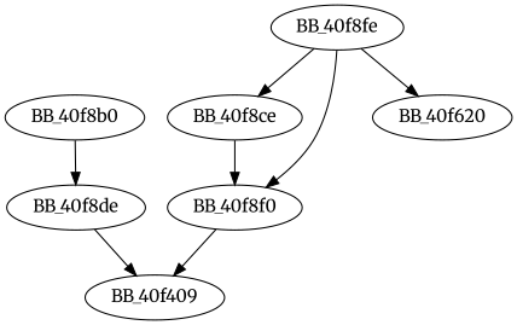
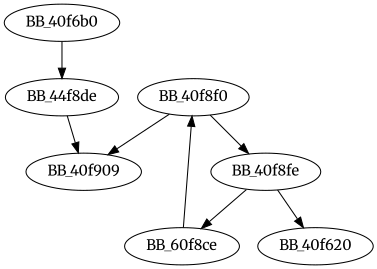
  digraph {
    fontname=Merriweather
    node [fontname=Merriweather]
    edge [fontname=Merriweather]
-   BB_40f8b0
-   BB_40f8de
-   BB_40f8ce
+   BB_40f8b0 [label=BB_40f6b0]
+   BB_40f8de [label=BB_44f8de]
+   BB_40f8ce [label=BB_60f8ce]
    BB_40f8f0
-   BB_40f909 [label=BB_40f409]
+   BB_40f909
    BB_40f8fe
    n7 [label=BB_40f620]
    BB_40f8b0 -> BB_40f8de
    BB_40f8de -> BB_40f909
    BB_40f8ce -> BB_40f8f0
    BB_40f8f0 -> BB_40f909
-   BB_40f8fe -> BB_40f8f0
+   BB_40f8f0 -> BB_40f8fe
    BB_40f8fe -> BB_40f8ce
    BB_40f8fe -> n7
  }
